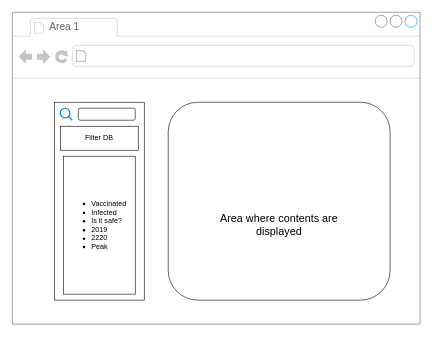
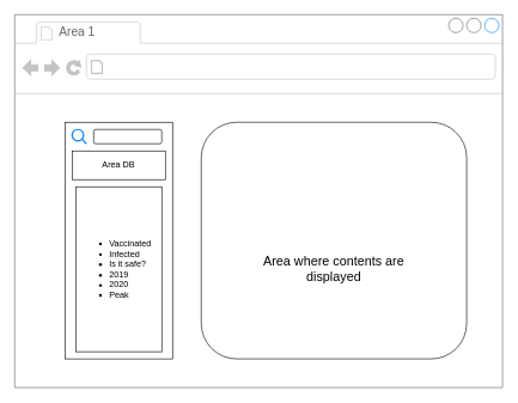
  <mxCell id="0" />
  <mxCell id="1" parent="0" />
  <mxCell id="2" value="" style="strokeWidth=1;shadow=0;dashed=0;align=center;html=1;shape=mxgraph.mockup.containers.browserWindow;rSize=0;strokeColor=#666666;strokeColor2=#008cff;strokeColor3=#c4c4c4;mainText=,;recursiveResize=0;" vertex="1" parent="1"><mxGeometry x="20" y="20" width="680" height="520" as="geometry" /></mxCell>
  <mxCell id="3" value="Area 1" style="strokeWidth=1;shadow=0;dashed=0;align=center;html=1;shape=mxgraph.mockup.containers.anchor;fontSize=17;fontColor=#666666;align=left;" vertex="1" parent="2"><mxGeometry x="60" y="12" width="110" height="26" as="geometry" /></mxCell>
  <mxCell id="4" value="" style="rounded=1;whiteSpace=wrap;html=1;" vertex="1" parent="2"><mxGeometry x="260" y="150" width="370" height="330" as="geometry" /></mxCell>
  <mxCell id="5" value="" style="rounded=0;whiteSpace=wrap;html=1;" vertex="1" parent="2"><mxGeometry x="70" y="150" width="150" height="330" as="geometry" /></mxCell>
  <mxCell id="6" value="&lt;font style=&quot;font-size: 18px&quot;&gt;Area where contents are displayed&lt;/font&gt;" style="text;html=1;strokeColor=none;fillColor=none;align=center;verticalAlign=middle;whiteSpace=wrap;rounded=0;" vertex="1" parent="2"><mxGeometry x="325" y="315" width="240" height="80" as="geometry" /></mxCell>
  <mxCell id="7" value="" style="rounded=1;whiteSpace=wrap;html=1;" vertex="1" parent="2"><mxGeometry x="110" y="160" width="95" height="20" as="geometry" /></mxCell>
  <mxCell id="8" value="" style="html=1;verticalLabelPosition=bottom;align=center;labelBackgroundColor=#ffffff;verticalAlign=top;strokeWidth=2;strokeColor=#0080F0;shadow=0;dashed=0;shape=mxgraph.ios7.icons.looking_glass;" vertex="1" parent="2"><mxGeometry x="80" y="160" width="20" height="20" as="geometry" /></mxCell>
  <mxCell id="9" value="" style="rounded=0;whiteSpace=wrap;html=1;" vertex="1" parent="2"><mxGeometry x="80" y="190" width="130" height="40" as="geometry" /></mxCell>
- <mxCell id="10" value="Filter DB" style="text;html=1;strokeColor=none;fillColor=none;align=center;verticalAlign=middle;whiteSpace=wrap;rounded=0;" vertex="1" parent="2"><mxGeometry x="90" y="200" width="110" height="20" as="geometry" /></mxCell>
+ <mxCell id="10" value="Area DB" style="text;html=1;strokeColor=none;fillColor=none;align=center;verticalAlign=middle;whiteSpace=wrap;rounded=0;" vertex="1" parent="2"><mxGeometry x="90" y="200" width="110" height="20" as="geometry" /></mxCell>
  <mxCell id="11" value="" style="rounded=0;whiteSpace=wrap;html=1;" vertex="1" parent="2"><mxGeometry x="85" y="240" width="120" height="230" as="geometry" /></mxCell>
- <mxCell id="12" value="&lt;ul&gt;&lt;li&gt;Vaccinated&lt;/li&gt;&lt;li&gt;Infected&lt;/li&gt;&lt;li&gt;Is it safe?&lt;/li&gt;&lt;li&gt;2019&lt;/li&gt;&lt;li&gt;2220&lt;/li&gt;&lt;li&gt;Peak&lt;/li&gt;&lt;/ul&gt;" style="text;html=1;strokeColor=none;fillColor=none;align=left;verticalAlign=middle;whiteSpace=wrap;rounded=0;" vertex="1" parent="2"><mxGeometry x="90" y="245" width="110" height="220" as="geometry" /></mxCell>
+ <mxCell id="12" value="&lt;ul&gt;&lt;li&gt;Vaccinated&lt;/li&gt;&lt;li&gt;Infected&lt;/li&gt;&lt;li&gt;Is it safe?&lt;/li&gt;&lt;li&gt;2019&lt;/li&gt;&lt;li&gt;2020&lt;/li&gt;&lt;li&gt;Peak&lt;/li&gt;&lt;/ul&gt;" style="text;html=1;strokeColor=none;fillColor=none;align=left;verticalAlign=middle;whiteSpace=wrap;rounded=0;" vertex="1" parent="2"><mxGeometry x="90" y="245" width="110" height="220" as="geometry" /></mxCell>
